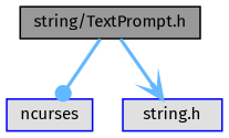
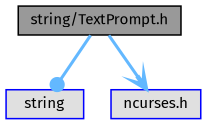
  digraph {
    fontname="Fira Sans"
    node [color=blue fillcolor="#E0E0E0" fontname="Fira Sans" fontsize=10 shape=box style=filled]
    edge [color=steelblue1 fontname="Fira Sans" fontsize=10 labelfontname=Helvetica labelfontsize=10 style=bold]
    n1 [color=black fillcolor=grey60 fontcolor=black height=0.2 label="string/TextPrompt.h" width=0.4]
-   n2 [height=0.2 label=ncurses width=0.4]
-   n3 [height=0.2 label="string.h" width=0.4]
+   n2 [height=0.2 label=string width=0.4]
+   n3 [height=0.2 label="ncurses.h" width=0.4]
    n1 -> n2 [arrowhead=dot]
    n1 -> n3 [arrowhead=vee]
  }
